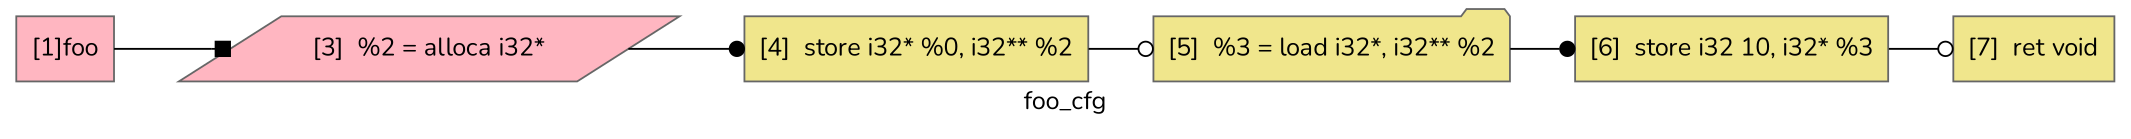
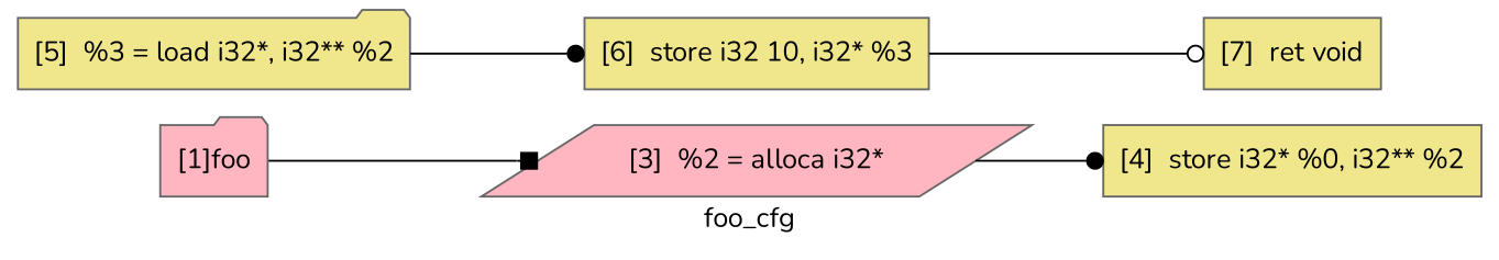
  digraph {
    fontname=Nunito
    label=foo_cfg
    rankdir=LR
    node [color=gray40 fillcolor=khaki fontname=Nunito shape=box style=filled]
    edge [arrowhead=dot color=black fontname=Nunito]
-   n1 [fillcolor=lightpink label="[1]foo"]
+   n1 [fillcolor=lightpink label="[1]foo" shape=folder]
    n2 [fillcolor=lightpink label="[3]  %2 = alloca i32*" shape=parallelogram]
    n3 [label="[4]  store i32* %0, i32** %2"]
    n4 [label="[5]  %3 = load i32*, i32** %2" shape=folder]
    n5 [label="[6]  store i32 10, i32* %3"]
    n6 [label="[7]  ret void"]
    n1 -> n2 [arrowhead=box]
    n2 -> n3
-   n3 -> n4 [arrowhead=odot]
    n4 -> n5
    n5 -> n6 [arrowhead=odot]
  }
